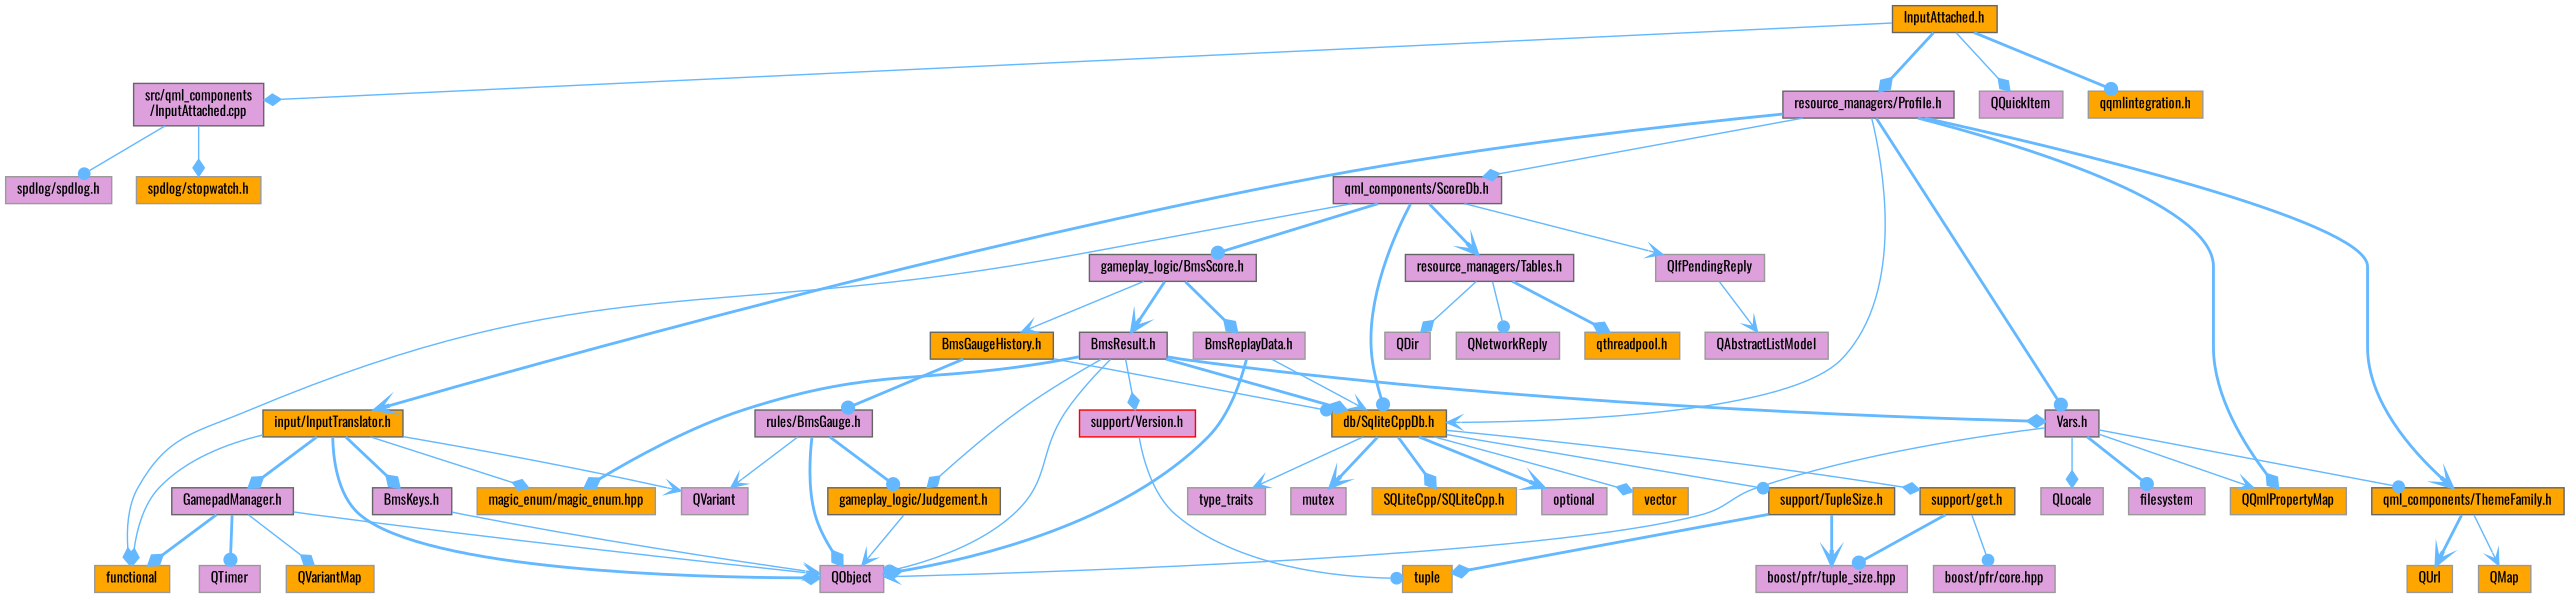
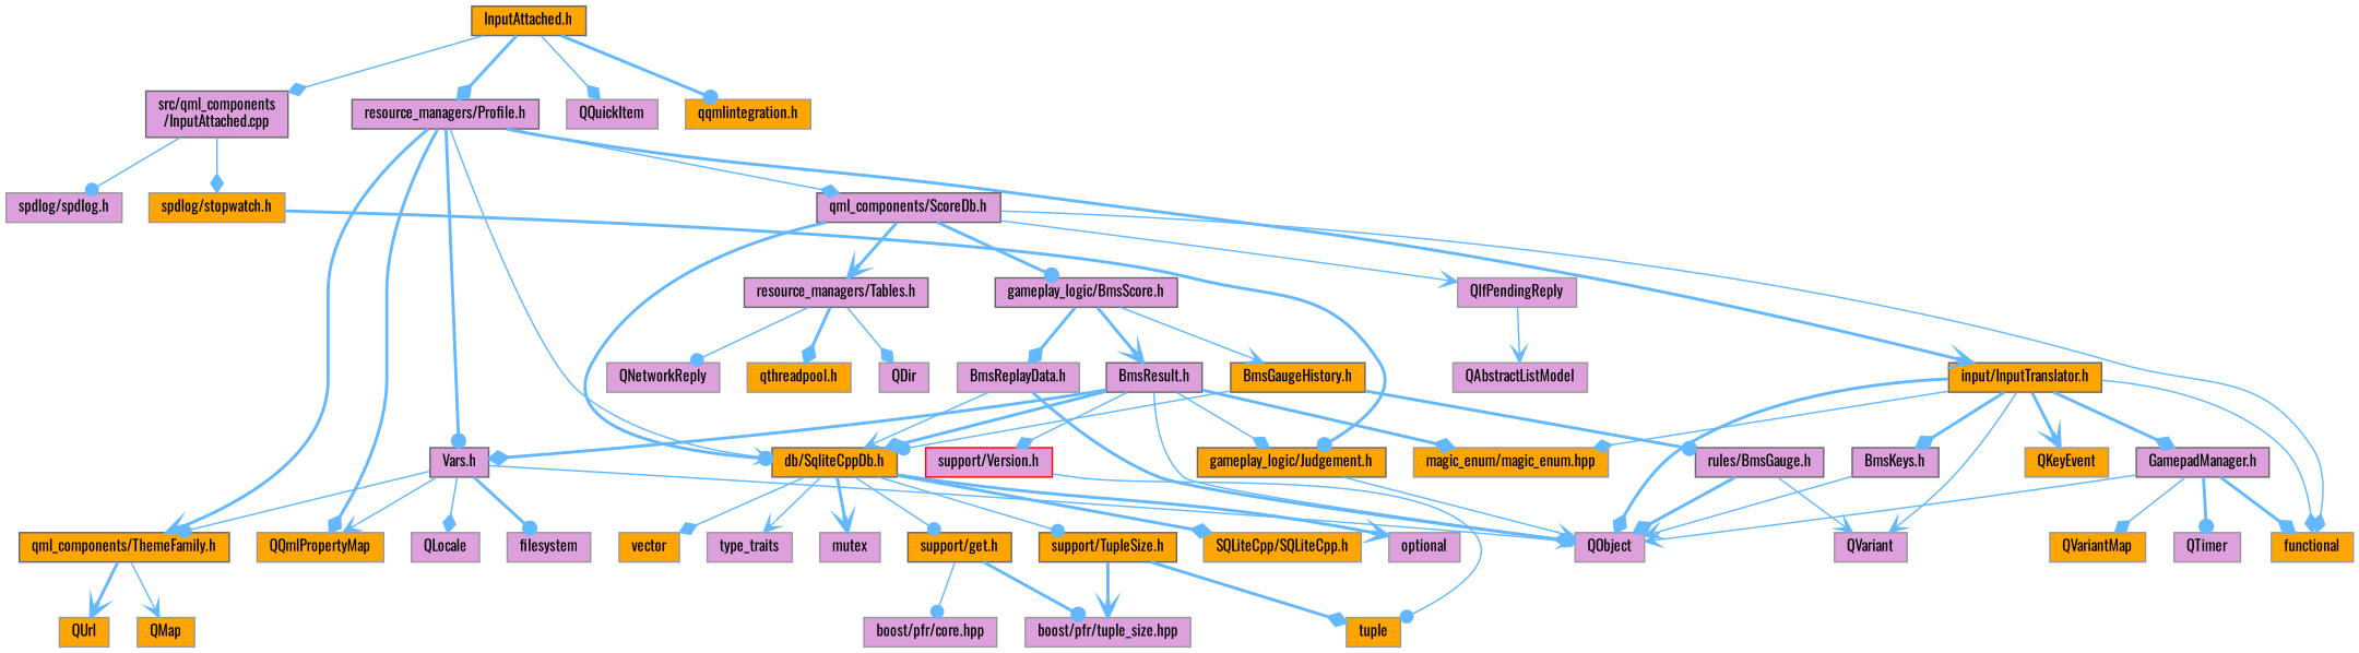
  digraph {
    fontname=Oswald
    node [color=grey60 fillcolor=plum fontname=Oswald fontsize=10 shape=box style=filled]
    edge [arrowhead=diamond color=steelblue1 fontname=Oswald fontsize=10 labelfontname=Helvetica labelfontsize=10 style=solid]
    n1 [color=gray40 fontcolor=black height=0.2 label="src/qml_components\l/InputAttached.cpp" width=0.4]
    n2 [height=0.2 label="spdlog/spdlog.h" width=0.4]
    n3 [fillcolor=orange height=0.2 label="spdlog/stopwatch.h" width=0.4]
    n4 [color=grey40 fillcolor=orange height=0.2 label="InputAttached.h" width=0.4]
    n5 [color=grey40 height=0.2 label="resource_managers/Profile.h" width=0.4]
    n6 [height=0.2 label=QQuickItem width=0.4]
    n7 [fillcolor=orange height=0.2 label="qqmlintegration.h" width=0.4]
    n8 [color=grey40 height=0.2 label="Vars.h" width=0.4]
    n9 [color=grey40 fillcolor=orange height=0.2 label="qml_components/ThemeFamily.h" width=0.4]
    n10 [fillcolor=orange height=0.2 label=QQmlPropertyMap width=0.4]
    n11 [color=grey40 fillcolor=orange height=0.2 label="db/SqliteCppDb.h" width=0.4]
    n12 [color=grey40 fillcolor=orange height=0.2 label="input/InputTranslator.h" width=0.4]
    n13 [color=grey40 height=0.2 label="qml_components/ScoreDb.h" width=0.4]
    n14 [height=0.2 label=QObject width=0.4]
    n15 [height=0.2 label=filesystem width=0.4]
    n16 [height=0.2 label=QLocale width=0.4]
    n17 [fillcolor=orange height=0.2 label=QMap width=0.4]
    n18 [fillcolor=orange height=0.2 label=QUrl width=0.4]
    n19 [fillcolor=orange height=0.2 label="SQLiteCpp/SQLiteCpp.h" width=0.4]
    n20 [height=0.2 label=optional width=0.4]
    n21 [fillcolor=orange height=0.2 label=vector width=0.4]
    n22 [height=0.2 label=type_traits width=0.4]
    n23 [height=0.2 label=mutex width=0.4]
    n24 [color=grey40 fillcolor=orange height=0.2 label="support/get.h" width=0.4]
    n25 [color=grey40 fillcolor=orange height=0.2 label="support/TupleSize.h" width=0.4]
    n26 [color=grey40 height=0.2 label="BmsKeys.h" width=0.4]
    n27 [color=grey40 height=0.2 label="GamepadManager.h" width=0.4]
    n28 [fillcolor=orange height=0.2 label=functional width=0.4]
+   n29 [fillcolor=orange height=0.2 label=QKeyEvent width=0.4]
    n30 [height=0.2 label=QVariant width=0.4]
    n31 [fillcolor=orange height=0.2 label="magic_enum/magic_enum.hpp" width=0.4]
    n32 [height=0.2 label=QIfPendingReply width=0.4]
    n33 [color=grey40 height=0.2 label="gameplay_logic/BmsScore.h" width=0.4]
    n34 [color=grey40 height=0.2 label="resource_managers/Tables.h" width=0.4]
    n35 [height=0.2 label="boost/pfr/tuple_size.hpp" width=0.4]
    n36 [height=0.2 label="boost/pfr/core.hpp" width=0.4]
    n37 [fillcolor=orange height=0.2 label=tuple width=0.4]
    n38 [height=0.2 label=QTimer width=0.4]
    n39 [fillcolor=orange height=0.2 label=QVariantMap width=0.4]
    n40 [height=0.2 label=QAbstractListModel width=0.4]
    n41 [color=grey40 fillcolor=orange height=0.2 label="BmsGaugeHistory.h" width=0.4]
    n42 [color=grey40 height=0.2 label="BmsResult.h" width=0.4]
    n43 [height=0.2 label="BmsReplayData.h" width=0.4]
    n44 [height=0.2 label=QDir width=0.4]
    n45 [height=0.2 label=QNetworkReply width=0.4]
    n46 [fillcolor=orange height=0.2 label="qthreadpool.h" width=0.4]
    n47 [color=grey40 height=0.2 label="rules/BmsGauge.h" width=0.4]
    n48 [color=grey40 fillcolor=orange height=0.2 label="gameplay_logic/Judgement.h" width=0.4]
    n49 [color=red height=0.2 label="support/Version.h" width=0.4]
    n1 -> n2 [arrowhead=dot]
    n1 -> n3
    n4 -> n1
    n4 -> n5 [style=bold]
    n4 -> n6
    n4 -> n7 [arrowhead=dot style=bold]
    n5 -> n8 [arrowhead=dot style=bold]
    n5 -> n9 [arrowhead=vee style=bold]
    n5 -> n10 [style=bold]
    n5 -> n11 [arrowhead=vee]
    n5 -> n12 [arrowhead=vee style=bold]
    n5 -> n13
    n8 -> n9 [arrowhead=dot]
    n8 -> n10 [arrowhead=vee]
    n8 -> n14 [arrowhead=vee]
    n8 -> n15 [arrowhead=dot style=bold]
    n8 -> n16
    n9 -> n17 [arrowhead=vee]
    n9 -> n18 [arrowhead=vee style=bold]
    n11 -> n19 [style=bold]
    n11 -> n20 [arrowhead=vee style=bold]
    n11 -> n21
    n11 -> n22 [arrowhead=vee]
    n11 -> n23 [arrowhead=vee style=bold]
-   n11 -> n24
+   n11 -> n24 [arrowhead=dot]
    n11 -> n25 [arrowhead=dot]
    n12 -> n14 [style=bold]
    n12 -> n26 [style=bold]
    n12 -> n27 [style=bold]
    n12 -> n28
+   n12 -> n29 [arrowhead=vee style=bold]
    n12 -> n30 [arrowhead=vee]
    n12 -> n31
    n13 -> n11 [arrowhead=dot style=bold]
    n13 -> n28
    n13 -> n32 [arrowhead=vee]
    n13 -> n33 [arrowhead=dot style=bold]
    n13 -> n34 [arrowhead=vee style=bold]
    n24 -> n35 [arrowhead=dot style=bold]
    n24 -> n36 [arrowhead=dot]
    n25 -> n35 [arrowhead=vee style=bold]
    n25 -> n37 [style=bold]
    n26 -> n14 [arrowhead=vee]
    n27 -> n14 [arrowhead=vee]
    n27 -> n28 [style=bold]
    n27 -> n38 [arrowhead=dot style=bold]
    n27 -> n39
    n32 -> n40 [arrowhead=vee]
    n33 -> n41 [arrowhead=vee]
    n33 -> n42 [arrowhead=vee style=bold]
    n33 -> n43 [style=bold]
    n34 -> n44
    n34 -> n45 [arrowhead=dot]
    n34 -> n46 [style=bold]
    n41 -> n11 [arrowhead=dot]
    n41 -> n47 [arrowhead=dot style=bold]
    n42 -> n8 [style=bold]
    n42 -> n11 [style=bold]
    n42 -> n14 [arrowhead=dot]
    n42 -> n31 [style=bold]
    n42 -> n48
    n42 -> n49
    n43 -> n11 [arrowhead=vee]
    n43 -> n14 [style=bold]
    n47 -> n14 [style=bold]
    n47 -> n30 [arrowhead=vee]
-   n47 -> n48 [arrowhead=dot style=bold]
+   n3 -> n48 [arrowhead=dot style=bold]
    n48 -> n14 [arrowhead=vee]
    n49 -> n37 [arrowhead=dot]
  }
